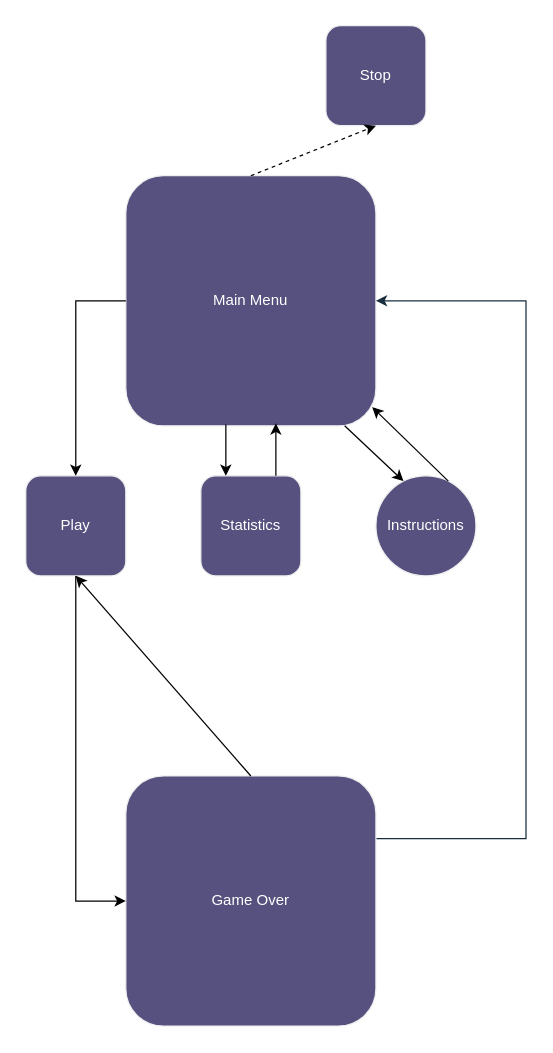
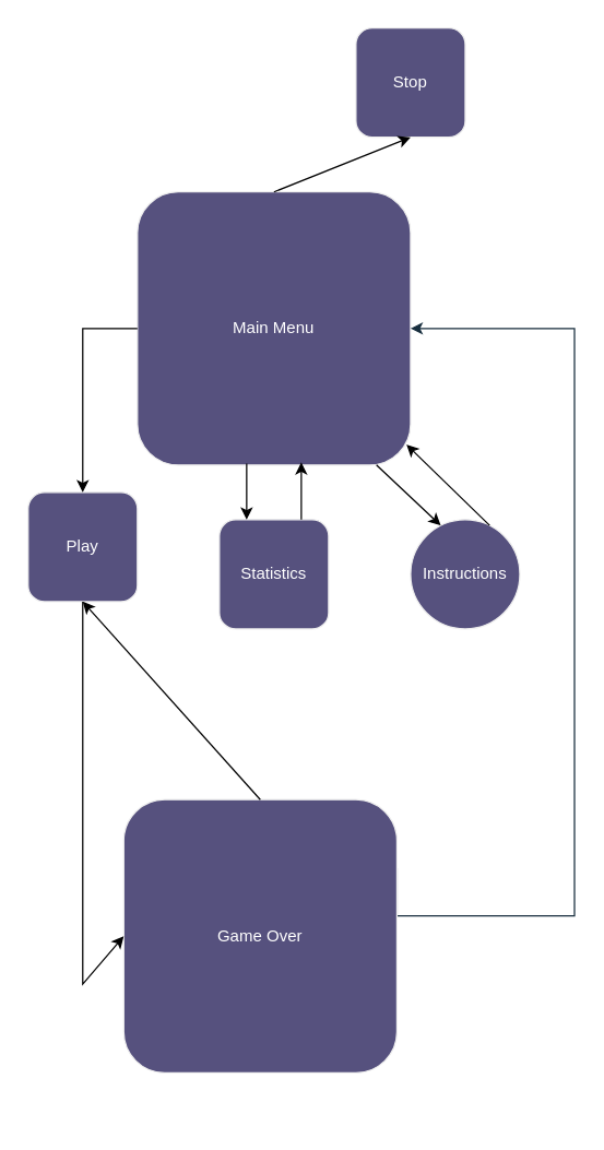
  <mxCell id="0" />
  <mxCell id="1" parent="0" />
  <mxCell id="2" value="Main Menu" style="whiteSpace=wrap;html=1;aspect=fixed;fillColor=#56517E;strokeColor=#EEEEEE;rounded=1;labelBackgroundColor=none;fontColor=#FFFFFF;" vertex="1" parent="1"><mxGeometry x="100" y="140" width="200" height="200" as="geometry" /></mxCell>
  <mxCell id="3" value="" style="edgeStyle=orthogonalEdgeStyle;rounded=0;orthogonalLoop=1;jettySize=auto;html=1;strokeColor=#182E3E;exitX=1;exitY=0.25;exitDx=0;exitDy=0;entryX=1;entryY=0.5;entryDx=0;entryDy=0;" edge="1" parent="1" source="4" target="2"><mxGeometry relative="1" as="geometry"><mxPoint x="350" y="240" as="targetPoint" /><Array as="points"><mxPoint x="420" y="670" /><mxPoint x="420" y="240" /></Array></mxGeometry></mxCell>
- <mxCell id="4" value="Game Over" style="whiteSpace=wrap;html=1;aspect=fixed;fillColor=#56517E;strokeColor=#EEEEEE;gradientDirection=south;shadow=0;glass=0;rounded=1;labelBackgroundColor=none;fontColor=#FFFFFF;" vertex="1" parent="1"><mxGeometry x="100" y="620" width="200" height="200" as="geometry" /></mxCell>
- <mxCell id="5" value="Play" style="whiteSpace=wrap;html=1;aspect=fixed;fillColor=#56517E;strokeColor=#EEEEEE;rounded=1;labelBackgroundColor=none;fontColor=#FFFFFF;" vertex="1" parent="1"><mxGeometry x="20" y="380" width="80" height="80" as="geometry" /></mxCell>
+ <mxCell id="4" value="Game Over" style="whiteSpace=wrap;html=1;aspect=fixed;fillColor=#56517E;strokeColor=#EEEEEE;gradientDirection=south;shadow=0;glass=0;rounded=1;labelBackgroundColor=none;fontColor=#FFFFFF;" vertex="1" parent="1"><mxGeometry x="90" y="585" width="200" height="200" as="geometry" /></mxCell>
+ <mxCell id="5" value="Play" style="whiteSpace=wrap;html=1;aspect=fixed;fillColor=#56517E;strokeColor=#EEEEEE;rounded=1;labelBackgroundColor=none;fontColor=#FFFFFF;" vertex="1" parent="1"><mxGeometry x="20" y="360" width="80" height="80" as="geometry" /></mxCell>
  <mxCell id="6" value="Statistics" style="whiteSpace=wrap;html=1;aspect=fixed;fillColor=#56517E;strokeColor=#EEEEEE;rounded=1;labelBackgroundColor=none;fontColor=#FFFFFF;" vertex="1" parent="1"><mxGeometry x="160" y="380" width="80" height="80" as="geometry" /></mxCell>
  <mxCell id="7" value="Instructions" style="ellipse;whiteSpace=wrap;html=1;aspect=fixed;fillColor=#56517E;strokeColor=#EEEEEE;labelBackgroundColor=none;fontColor=#FFFFFF;" vertex="1" parent="1"><mxGeometry x="300" y="380" width="80" height="80" as="geometry" /></mxCell>
  <mxCell id="8" value="" style="endArrow=classic;html=1;rounded=0;entryX=0.5;entryY=0;entryDx=0;entryDy=0;exitX=0;exitY=0.5;exitDx=0;exitDy=0;" edge="1" parent="1" source="2" target="5"><mxGeometry width="50" height="50" relative="1" as="geometry"><mxPoint x="-30" y="120" as="sourcePoint" /><mxPoint x="20" y="70" as="targetPoint" /><Array as="points"><mxPoint x="60" y="240" /></Array></mxGeometry></mxCell>
  <mxCell id="9" value="" style="endArrow=classic;html=1;rounded=0;entryX=0.25;entryY=0;entryDx=0;entryDy=0;exitX=0.4;exitY=0.995;exitDx=0;exitDy=0;exitPerimeter=0;" edge="1" parent="1" source="2" target="6"><mxGeometry width="50" height="50" relative="1" as="geometry"><mxPoint x="110" y="370" as="sourcePoint" /><mxPoint x="160" y="320" as="targetPoint" /></mxGeometry></mxCell>
  <mxCell id="10" value="" style="endArrow=classic;html=1;rounded=0;entryX=0.6;entryY=0.99;entryDx=0;entryDy=0;exitX=0.75;exitY=0;exitDx=0;exitDy=0;entryPerimeter=0;" edge="1" parent="1" source="6" target="2"><mxGeometry width="50" height="50" relative="1" as="geometry"><mxPoint x="130" y="360" as="sourcePoint" /><mxPoint x="180" y="310" as="targetPoint" /></mxGeometry></mxCell>
  <mxCell id="11" value="" style="endArrow=classic;html=1;rounded=0;entryX=0.25;entryY=0;entryDx=0;entryDy=0;exitX=0.875;exitY=1;exitDx=0;exitDy=0;exitPerimeter=0;" edge="1" parent="1" source="2" target="7"><mxGeometry width="50" height="50" relative="1" as="geometry"><mxPoint x="280" y="350" as="sourcePoint" /><mxPoint x="330" y="300" as="targetPoint" /></mxGeometry></mxCell>
  <mxCell id="12" value="" style="endArrow=classic;html=1;rounded=0;exitX=0.75;exitY=0;exitDx=0;exitDy=0;entryX=0.985;entryY=0.925;entryDx=0;entryDy=0;entryPerimeter=0;" edge="1" parent="1" source="7" target="2"><mxGeometry width="50" height="50" relative="1" as="geometry"><mxPoint x="290" y="350" as="sourcePoint" /><mxPoint x="340" y="120" as="targetPoint" /></mxGeometry></mxCell>
  <mxCell id="13" value="Stop" style="whiteSpace=wrap;html=1;aspect=fixed;fillColor=#56517E;strokeColor=#EEEEEE;rounded=1;labelBackgroundColor=none;fontColor=#FFFFFF;" vertex="1" parent="1"><mxGeometry x="260" y="20" width="80" height="80" as="geometry" /></mxCell>
  <mxCell id="14" value="" style="endArrow=classic;html=1;rounded=0;exitX=0.5;exitY=1;exitDx=0;exitDy=0;entryX=0;entryY=0.5;entryDx=0;entryDy=0;" edge="1" parent="1" source="5" target="4"><mxGeometry width="50" height="50" relative="1" as="geometry"><mxPoint x="-90" y="600" as="sourcePoint" /><mxPoint x="-40" y="550" as="targetPoint" /><Array as="points"><mxPoint x="60" y="720" /></Array></mxGeometry></mxCell>
- <mxCell id="15" value="" style="endArrow=classic;html=1;rounded=0;exitX=0.5;exitY=0;exitDx=0;exitDy=0;entryX=0.5;entryY=1;entryDx=0;entryDy=0;dashed=1;" edge="1" parent="1" source="2" target="13"><mxGeometry width="50" height="50" relative="1" as="geometry"><mxPoint x="-100" y="290" as="sourcePoint" /><mxPoint x="-50" y="240" as="targetPoint" /></mxGeometry></mxCell>
+ <mxCell id="15" value="" style="endArrow=classic;html=1;rounded=0;exitX=0.5;exitY=0;exitDx=0;exitDy=0;entryX=0.5;entryY=1;entryDx=0;entryDy=0;" edge="1" parent="1" source="2" target="13"><mxGeometry width="50" height="50" relative="1" as="geometry"><mxPoint x="-100" y="290" as="sourcePoint" /><mxPoint x="-50" y="240" as="targetPoint" /></mxGeometry></mxCell>
  <mxCell id="16" value="" style="endArrow=classic;html=1;rounded=0;entryX=0.5;entryY=1;entryDx=0;entryDy=0;exitX=0.5;exitY=0;exitDx=0;exitDy=0;" edge="1" parent="1" source="4" target="5"><mxGeometry width="50" height="50" relative="1" as="geometry"><mxPoint x="-80" y="620" as="sourcePoint" /><mxPoint x="-30" y="570" as="targetPoint" /></mxGeometry></mxCell>
